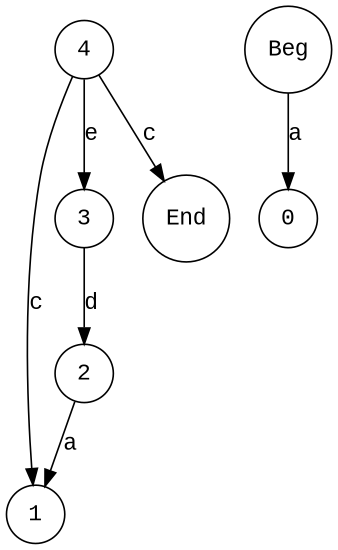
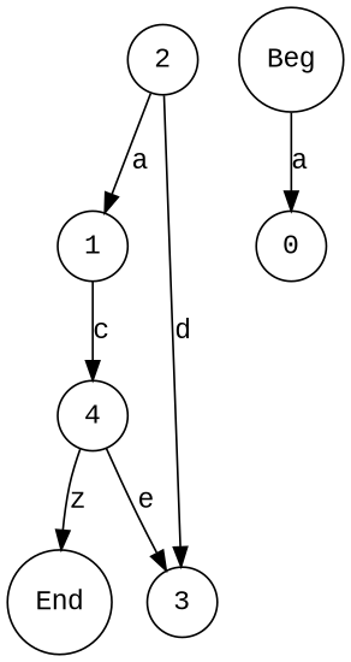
  digraph {
    fontname="Liberation Mono"
    labelloc=t
    rankdir=TB
    node [fontname="Liberation Mono" shape=circle]
    edge [arrowhead=normal arrowtail=dot fontname="Liberation Mono"]
    1
    4
    3
    n4 [label=End]
    2
    n6 [label=Beg]
    0
-   4 -> 1 [label=c]
+   1 -> 4 [label=c]
    4 -> 3 [label=e]
-   4 -> n4 [label=c]
+   4 -> n4 [label=z]
    2 -> 1 [label=a]
-   3 -> 2 [label=d]
+   2 -> 3 [label=d]
    n6 -> 0 [label=a]
  }
